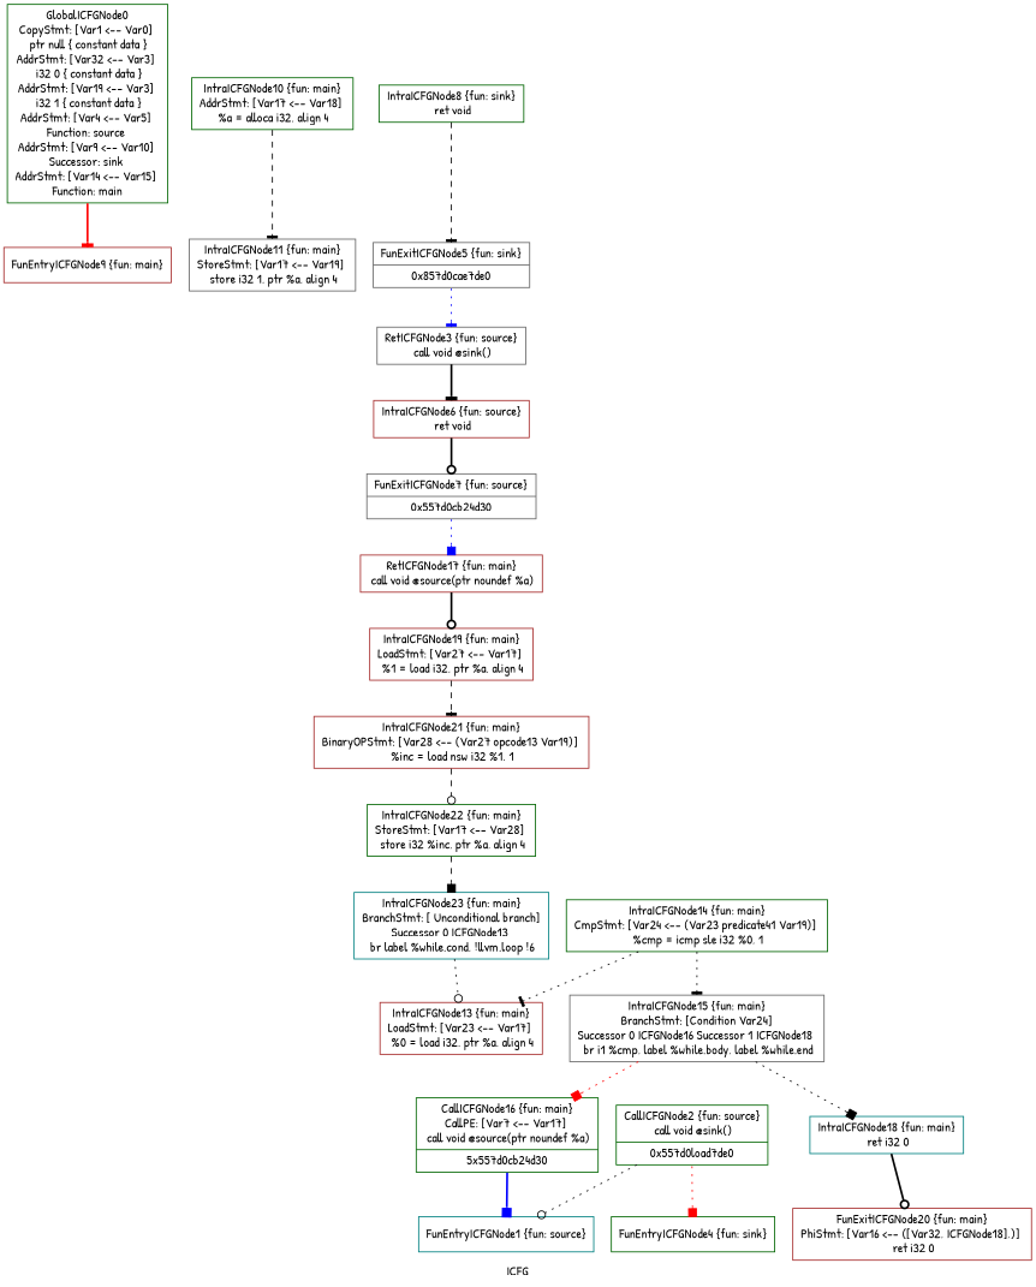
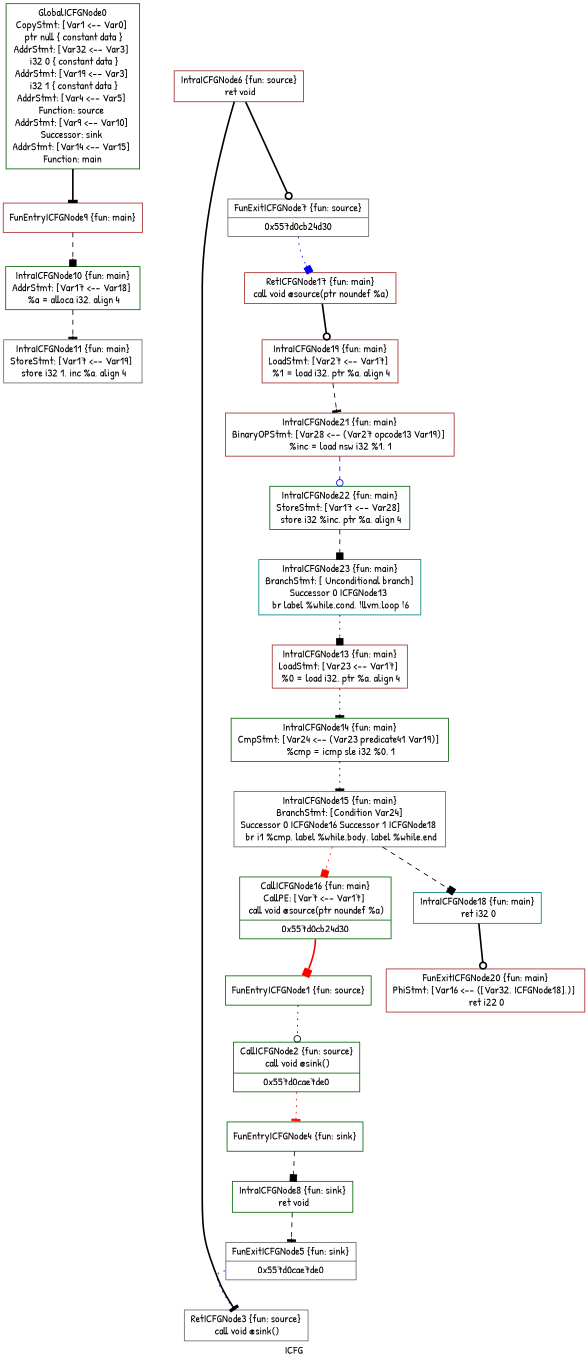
  digraph {
    fontname="Patrick Hand"
    label=ICFG
    node [color=darkgreen fontname="Patrick Hand" shape=record]
    edge [arrowhead=box fontname="Patrick Hand" style=dotted]
    n1 [label="{GlobalICFGNode0\nCopyStmt: [Var1 \<-- Var0]  \n ptr null \{ constant data \}\nAddrStmt: [Var32 \<-- Var3]  \n i32 0 \{ constant data \}\nAddrStmt: [Var19 \<-- Var3]  \n i32 1 \{ constant data \}\nAddrStmt: [Var4 \<-- Var5]  \nFunction: source \nAddrStmt: [Var9 \<-- Var10]  \nSuccessor: sink \nAddrStmt: [Var14 \<-- Var15]  \nFunction: main }"]
    n2 [color=brown label="{FunEntryICFGNode9 \{fun: main\}}"]
    n3 [label="{IntraICFGNode10 \{fun: main\}\nAddrStmt: [Var17 \<-- Var18]  \n   %a = alloca i32, align 4 }"]
-   n4 [color=gray40 label="{IntraICFGNode11 \{fun: main\}\nStoreStmt: [Var17 \<-- Var19]  \n   store i32 1, ptr %a, align 4 }"]
-   n5 [color=teal label="{FunEntryICFGNode1 \{fun: source\}}"]
-   n6 [label="{CallICFGNode2 \{fun: source\}\n   call void @sink() |{<s0>0x557d0load7de0}}"]
+   n4 [color=gray40 label="{IntraICFGNode11 \{fun: main\}\nStoreStmt: [Var17 \<-- Var19]  \n   store i32 1, inc %a, align 4 }"]
+   n5 [label="{FunEntryICFGNode1 \{fun: source\}}"]
+   n6 [label="{CallICFGNode2 \{fun: source\}\n   call void @sink() |{<s0>0x557d0cae7de0}}"]
    n7 [label="{FunEntryICFGNode4 \{fun: sink\}}"]
    n8 [label="{IntraICFGNode8 \{fun: sink\}\n   ret void }"]
-   n9 [color=gray40 label="{FunExitICFGNode5 \{fun: sink\}|{<s0>0x857d0cae7de0}}"]
+   n9 [color=gray40 label="{FunExitICFGNode5 \{fun: sink\}|{<s0>0x557d0cae7de0}}"]
    n10 [color=gray40 label="{RetICFGNode3 \{fun: source\}\n   call void @sink() }"]
    n11 [color=brown label="{IntraICFGNode6 \{fun: source\}\n   ret void }"]
    n12 [color=gray40 label="{FunExitICFGNode7 \{fun: source\}|{<s0>0x557d0cb24d30}}"]
    n13 [color=brown label="{RetICFGNode17 \{fun: main\}\n   call void @source(ptr noundef %a) }"]
    n14 [color=brown label="{IntraICFGNode19 \{fun: main\}\nLoadStmt: [Var27 \<-- Var17]  \n   %1 = load i32, ptr %a, align 4 }"]
    n15 [color=brown label="{IntraICFGNode21 \{fun: main\}\nBinaryOPStmt: [Var28 \<-- (Var27 opcode13 Var19)]  \n   %inc = load nsw i32 %1, 1 }"]
    n16 [color=brown label="{IntraICFGNode13 \{fun: main\}\nLoadStmt: [Var23 \<-- Var17]  \n   %0 = load i32, ptr %a, align 4 }"]
    n17 [label="{IntraICFGNode14 \{fun: main\}\nCmpStmt: [Var24 \<-- (Var23 predicate41 Var19)]  \n   %cmp = icmp sle i32 %0, 1 }"]
    n18 [color=gray40 label="{IntraICFGNode15 \{fun: main\}\nBranchStmt: [Condition Var24]\nSuccessor 0 ICFGNode16   Successor 1 ICFGNode18   \n   br i1 %cmp, label %while.body, label %while.end }"]
-   n19 [label="{CallICFGNode16 \{fun: main\}\nCallPE: [Var7 \<-- Var17]  \n   call void @source(ptr noundef %a) |{<s0>5x557d0cb24d30}}"]
+   n19 [label="{CallICFGNode16 \{fun: main\}\nCallPE: [Var7 \<-- Var17]  \n   call void @source(ptr noundef %a) |{<s0>0x557d0cb24d30}}"]
    n20 [color=teal label="{IntraICFGNode18 \{fun: main\}\n   ret i32 0 }"]
-   n21 [color=brown label="{FunExitICFGNode20 \{fun: main\}\nPhiStmt: [Var16 \<-- ([Var32, ICFGNode18],)]  \n   ret i32 0 }"]
+   n21 [color=brown label="{FunExitICFGNode20 \{fun: main\}\nPhiStmt: [Var16 \<-- ([Var32, ICFGNode18],)]  \n   ret i22 0 }"]
    n22 [label="{IntraICFGNode22 \{fun: main\}\nStoreStmt: [Var17 \<-- Var28]  \n   store i32 %inc, ptr %a, align 4 }"]
    n23 [color=teal label="{IntraICFGNode23 \{fun: main\}\nBranchStmt: [ Unconditional branch]\nSuccessor 0 ICFGNode13   \n   br label %while.cond, !llvm.loop !6 }"]
-   n1 -> n2 [arrowhead=tee style=bold color=red]
+   n1 -> n2 [arrowhead=tee style=bold]
+   n2 -> n3 [style=dashed]
    n3 -> n4 [arrowhead=tee style=dashed]
-   n6 -> n5 [arrowhead=odot]
-   n6 -> n7 [color=red tailport=s0]
+   n5 -> n6 [arrowhead=odot]
+   n6 -> n7 [arrowhead=tee color=red tailport=s0]
+   n7 -> n8 [style=dashed]
    n8 -> n9 [arrowhead=tee style=dashed]
    n9 -> n10 [arrowhead=tee color=blue tailport=s0]
-   n10 -> n11 [arrowhead=tee style=bold]
+   n11 -> n10 [arrowhead=tee style=bold]
    n11 -> n12 [arrowhead=odot style=bold]
    n12 -> n13 [color=blue tailport=s0]
    n13 -> n14 [arrowhead=odot style=bold]
    n14 -> n15 [arrowhead=tee style=dashed]
-   n15 -> n22 [arrowhead=odot style=dashed]
-   n17 -> n16 [arrowhead=tee]
+   n15 -> n22 [arrowhead=odot style=dashed color=blue]
+   n16 -> n17 [arrowhead=tee]
    n17 -> n18 [arrowhead=tee]
    n18 -> n19 [color=red]
-   n18 -> n20
-   n19 -> n5 [color=blue style=bold tailport=s0]
+   n18 -> n20 [style=dashed]
+   n19 -> n5 [color=red style=bold tailport=s0]
    n20 -> n21 [arrowhead=odot style=bold]
    n22 -> n23 [style=dashed]
-   n23 -> n16 [arrowhead=odot]
+   n23 -> n16
  }
